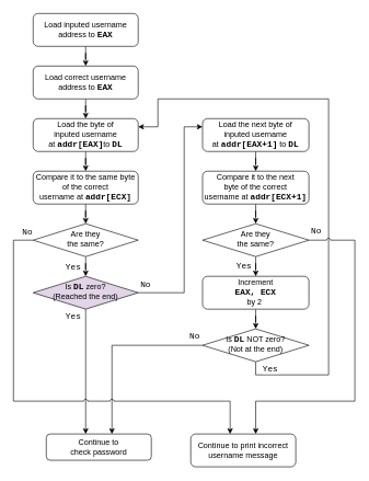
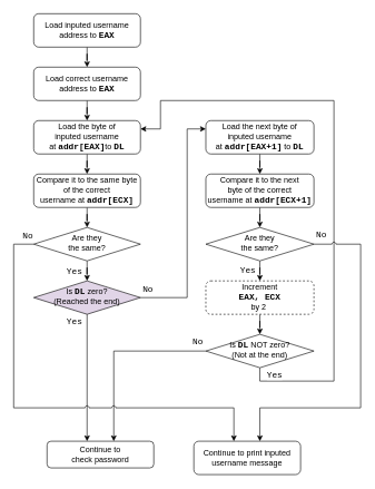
  <mxCell id="0" />
  <mxCell id="1" parent="0" />
  <mxCell id="2" value="" style="edgeStyle=orthogonalEdgeStyle;rounded=0;orthogonalLoop=1;jettySize=auto;html=1;" parent="1" source="3" target="5" edge="1"><mxGeometry relative="1" as="geometry" /></mxCell>
  <mxCell id="3" value="Load inputed username address to &lt;font face=&quot;Courier New&quot; style=&quot;font-size: 13px&quot;&gt;&lt;b&gt;EAX&lt;/b&gt;&lt;/font&gt;" style="rounded=1;whiteSpace=wrap;html=1;fontSize=12;glass=0;strokeWidth=1;shadow=0;" parent="1" vertex="1"><mxGeometry x="50" y="20" width="160" height="50" as="geometry" /></mxCell>
  <mxCell id="4" value="" style="edgeStyle=orthogonalEdgeStyle;rounded=0;orthogonalLoop=1;jettySize=auto;html=1;fontFamily=Courier New;fontSize=13;" parent="1" source="5" target="7" edge="1"><mxGeometry relative="1" as="geometry" /></mxCell>
  <mxCell id="5" value="Load correct username address to &lt;font style=&quot;font-size: 13px&quot; face=&quot;Courier New&quot;&gt;&lt;b&gt;EAX&lt;/b&gt;&lt;/font&gt;" style="rounded=1;whiteSpace=wrap;html=1;fontSize=12;glass=0;strokeWidth=1;shadow=0;" parent="1" vertex="1"><mxGeometry x="50" y="100" width="160" height="50" as="geometry" /></mxCell>
  <mxCell id="6" value="" style="edgeStyle=orthogonalEdgeStyle;rounded=0;orthogonalLoop=1;jettySize=auto;html=1;fontFamily=Courier New;fontSize=13;" parent="1" source="7" target="19" edge="1"><mxGeometry relative="1" as="geometry" /></mxCell>
  <mxCell id="7" value="Load the byte&amp;nbsp;of &lt;br&gt;inputed username at&amp;nbsp;&lt;b&gt;&lt;font face=&quot;Courier New&quot; style=&quot;font-size: 13px&quot;&gt;addr[EAX]&lt;/font&gt;&lt;/b&gt;to &lt;font style=&quot;font-size: 13px&quot; face=&quot;Courier New&quot;&gt;&lt;b&gt;DL&lt;/b&gt;&lt;/font&gt;" style="rounded=1;whiteSpace=wrap;html=1;fontSize=12;glass=0;strokeWidth=1;shadow=0;" parent="1" vertex="1"><mxGeometry x="50" y="180" width="160" height="50" as="geometry" /></mxCell>
  <mxCell id="8" value="" style="edgeStyle=orthogonalEdgeStyle;rounded=0;orthogonalLoop=1;jettySize=auto;html=1;fontFamily=Courier New;fontSize=13;entryX=0.5;entryY=0;entryDx=0;entryDy=0;" parent="1" source="10" target="17" edge="1"><mxGeometry relative="1" as="geometry" /></mxCell>
  <mxCell id="9" value="&lt;font style=&quot;font-size: 13px&quot;&gt;Yes&lt;/font&gt;" style="edgeLabel;html=1;align=center;verticalAlign=middle;resizable=0;points=[];fontSize=13;fontFamily=Courier New;" parent="8" vertex="1" connectable="0"><mxGeometry x="-0.05" y="-1" relative="1" as="geometry"><mxPoint x="-21" y="-1" as="offset" /></mxGeometry></mxCell>
  <mxCell id="10" value="Are they &lt;br&gt;the same?" style="rhombus;whiteSpace=wrap;html=1;shadow=0;fontFamily=Helvetica;fontSize=12;align=center;strokeWidth=1;spacing=6;spacingTop=-4;" parent="1" vertex="1"><mxGeometry x="50" y="340" width="160" height="50" as="geometry" /></mxCell>
  <mxCell id="11" value="" style="edgeStyle=orthogonalEdgeStyle;rounded=0;orthogonalLoop=1;jettySize=auto;html=1;fontFamily=Courier New;fontSize=13;" parent="1" source="12" target="24" edge="1"><mxGeometry relative="1" as="geometry" /></mxCell>
  <mxCell id="12" value="Load the next byte of&lt;br&gt;inputed username at&amp;nbsp;&lt;b&gt;&lt;font face=&quot;Courier New&quot; style=&quot;font-size: 13px&quot;&gt;addr[EAX+1]&lt;/font&gt;&lt;/b&gt;&amp;nbsp;to &lt;font style=&quot;font-size: 13px&quot; face=&quot;Courier New&quot;&gt;&lt;b&gt;DL&lt;/b&gt;&lt;/font&gt;" style="rounded=1;whiteSpace=wrap;html=1;fontSize=12;glass=0;strokeWidth=1;shadow=0;" parent="1" vertex="1"><mxGeometry x="308" y="180" width="162" height="50" as="geometry" /></mxCell>
  <mxCell id="13" value="" style="edgeStyle=orthogonalEdgeStyle;rounded=0;orthogonalLoop=1;jettySize=auto;html=1;fontFamily=Courier New;fontSize=13;entryX=0;entryY=0.25;entryDx=0;entryDy=0;" parent="1" source="17" target="12" edge="1"><mxGeometry relative="1" as="geometry"><mxPoint x="320" y="190" as="targetPoint" /><Array as="points"><mxPoint x="280" y="445" /><mxPoint x="280" y="193" /></Array></mxGeometry></mxCell>
  <mxCell id="14" value="No" style="edgeLabel;html=1;align=center;verticalAlign=middle;resizable=0;points=[];fontSize=13;fontFamily=Courier New;" parent="13" vertex="1" connectable="0"><mxGeometry x="-0.1" y="-2" relative="1" as="geometry"><mxPoint x="-62" y="75" as="offset" /></mxGeometry></mxCell>
  <mxCell id="15" style="edgeStyle=orthogonalEdgeStyle;rounded=0;jumpStyle=arc;jumpSize=6;orthogonalLoop=1;jettySize=auto;html=1;shadow=0;fontFamily=Courier New;fontSize=13;" parent="1" source="17" target="27" edge="1"><mxGeometry relative="1" as="geometry"><Array as="points"><mxPoint x="130" y="610" /><mxPoint x="130" y="610" /></Array></mxGeometry></mxCell>
  <mxCell id="16" value="Yes" style="edgeLabel;html=1;align=center;verticalAlign=middle;resizable=0;points=[];fontSize=13;fontFamily=Courier New;" parent="15" vertex="1" connectable="0"><mxGeometry x="-0.753" relative="1" as="geometry"><mxPoint x="-20" y="-13" as="offset" /></mxGeometry></mxCell>
  <mxCell id="17" value="Is &lt;font face=&quot;Courier New&quot; style=&quot;font-size: 13px&quot;&gt;&lt;b&gt;DL&lt;/b&gt;&lt;/font&gt; zero?&lt;br&gt;(Reached the end)" style="rhombus;whiteSpace=wrap;html=1;shadow=0;fontFamily=Helvetica;fontSize=12;align=center;strokeWidth=1;spacing=6;spacingTop=-4;fillColor=#e1d5e7;" parent="1" vertex="1"><mxGeometry x="50" y="420" width="160" height="50" as="geometry" /></mxCell>
  <mxCell id="18" value="" style="edgeStyle=orthogonalEdgeStyle;rounded=0;orthogonalLoop=1;jettySize=auto;html=1;fontFamily=Courier New;fontSize=13;" parent="1" source="19" target="10" edge="1"><mxGeometry relative="1" as="geometry" /></mxCell>
  <mxCell id="19" value="&lt;span&gt;Compare&amp;nbsp;&lt;/span&gt;&lt;span&gt;it to the same byte of the correct username&amp;nbsp;&lt;/span&gt;at&amp;nbsp;&lt;b&gt;&lt;font style=&quot;font-size: 13px&quot; face=&quot;Courier New&quot;&gt;addr[ECX]&lt;/font&gt;&lt;/b&gt;" style="whiteSpace=wrap;html=1;rounded=1;shadow=0;strokeWidth=1;glass=0;" parent="1" vertex="1"><mxGeometry x="50" y="260" width="160" height="50" as="geometry" /></mxCell>
  <mxCell id="20" value="" style="edgeStyle=orthogonalEdgeStyle;rounded=0;orthogonalLoop=1;jettySize=auto;html=1;fontFamily=Courier New;fontSize=13;" parent="1" source="22" target="26" edge="1"><mxGeometry relative="1" as="geometry"><mxPoint x="368" y="420" as="targetPoint" /></mxGeometry></mxCell>
  <mxCell id="21" value="&lt;font style=&quot;font-size: 13px&quot;&gt;Yes&lt;/font&gt;" style="edgeLabel;html=1;align=center;verticalAlign=middle;resizable=0;points=[];fontSize=13;fontFamily=Courier New;" parent="20" vertex="1" connectable="0"><mxGeometry x="-0.05" y="-1" relative="1" as="geometry"><mxPoint x="-20" y="-3" as="offset" /></mxGeometry></mxCell>
  <mxCell id="22" value="Are they &lt;br&gt;the same?" style="rhombus;whiteSpace=wrap;html=1;shadow=0;fontFamily=Helvetica;fontSize=12;align=center;strokeWidth=1;spacing=6;spacingTop=-4;" parent="1" vertex="1"><mxGeometry x="308" y="340" width="162" height="50" as="geometry" /></mxCell>
  <mxCell id="23" value="" style="edgeStyle=orthogonalEdgeStyle;rounded=0;orthogonalLoop=1;jettySize=auto;html=1;fontFamily=Courier New;fontSize=13;" parent="1" source="24" target="22" edge="1"><mxGeometry relative="1" as="geometry" /></mxCell>
  <mxCell id="24" value="&lt;span&gt;Compare&amp;nbsp;&lt;/span&gt;&lt;span&gt;it to the next &lt;br&gt;byte of the correct username&amp;nbsp;&lt;/span&gt;at&amp;nbsp;&lt;b&gt;&lt;font face=&quot;Courier New&quot; style=&quot;font-size: 13px&quot;&gt;addr[ECX+1]&lt;/font&gt;&lt;/b&gt;" style="whiteSpace=wrap;html=1;rounded=1;shadow=0;strokeWidth=1;glass=0;" parent="1" vertex="1"><mxGeometry x="308" y="260" width="162" height="50" as="geometry" /></mxCell>
  <mxCell id="25" value="" style="edgeStyle=orthogonalEdgeStyle;rounded=0;orthogonalLoop=1;jettySize=auto;html=1;fontFamily=Courier New;fontSize=13;" parent="1" source="26" target="32" edge="1"><mxGeometry relative="1" as="geometry" /></mxCell>
- <mxCell id="26" value="Increment &lt;br&gt;&lt;b&gt;&lt;font style=&quot;font-size: 13px&quot; face=&quot;Courier New&quot;&gt;EAX, ECX&lt;/font&gt;&lt;/b&gt; &lt;br&gt;by 2&amp;nbsp;" style="whiteSpace=wrap;html=1;rounded=1;shadow=0;strokeWidth=1;glass=0;" parent="1" vertex="1"><mxGeometry x="308" y="420" width="162" height="50" as="geometry" /></mxCell>
+ <mxCell id="26" value="Increment &lt;br&gt;&lt;b&gt;&lt;font style=&quot;font-size: 13px&quot; face=&quot;Courier New&quot;&gt;EAX, ECX&lt;/font&gt;&lt;/b&gt; &lt;br&gt;by 2&amp;nbsp;" style="whiteSpace=wrap;html=1;rounded=1;shadow=0;strokeWidth=1;glass=0;dashed=1;" parent="1" vertex="1"><mxGeometry x="308" y="420" width="162" height="50" as="geometry" /></mxCell>
  <mxCell id="27" value="Continue to &lt;br&gt;check password" style="whiteSpace=wrap;html=1;rounded=1;shadow=0;strokeWidth=1;glass=0;" parent="1" vertex="1"><mxGeometry x="70" y="660" width="160" height="40" as="geometry" /></mxCell>
  <mxCell id="28" style="edgeStyle=orthogonalEdgeStyle;rounded=0;orthogonalLoop=1;jettySize=auto;html=1;entryX=1;entryY=0.25;entryDx=0;entryDy=0;fontFamily=Courier New;fontSize=13;exitX=0.5;exitY=1;exitDx=0;exitDy=0;jumpStyle=none;" parent="1" source="32" target="7" edge="1"><mxGeometry relative="1" as="geometry"><Array as="points"><mxPoint x="389" y="570" /><mxPoint x="500" y="570" /><mxPoint x="500" y="150" /><mxPoint x="240" y="150" /><mxPoint x="240" y="193" /></Array></mxGeometry></mxCell>
  <mxCell id="29" value="Yes" style="edgeLabel;html=1;align=center;verticalAlign=middle;resizable=0;points=[];fontSize=13;fontFamily=Courier New;" parent="28" vertex="1" connectable="0"><mxGeometry x="-0.951" y="-1" relative="1" as="geometry"><mxPoint x="19" y="-11" as="offset" /></mxGeometry></mxCell>
  <mxCell id="30" value="" style="edgeStyle=orthogonalEdgeStyle;rounded=0;orthogonalLoop=1;jettySize=auto;html=1;fontFamily=Courier New;fontSize=13;" parent="1" source="32" target="27" edge="1"><mxGeometry relative="1" as="geometry"><Array as="points"><mxPoint x="170" y="525" /></Array></mxGeometry></mxCell>
  <mxCell id="31" value="No" style="edgeLabel;html=1;align=center;verticalAlign=middle;resizable=0;points=[];fontSize=13;fontFamily=Courier New;" parent="30" vertex="1" connectable="0"><mxGeometry x="-0.075" relative="1" as="geometry"><mxPoint x="113" y="-15" as="offset" /></mxGeometry></mxCell>
  <mxCell id="32" value="Is &lt;font face=&quot;Courier New&quot; style=&quot;font-size: 13px&quot;&gt;&lt;b&gt;DL&lt;/b&gt;&lt;/font&gt;&amp;nbsp;NOT zero?&lt;br&gt;(Not at the end)" style="rhombus;whiteSpace=wrap;html=1;shadow=0;fontFamily=Helvetica;fontSize=12;align=center;strokeWidth=1;spacing=6;spacingTop=-4;" parent="1" vertex="1"><mxGeometry x="308" y="500" width="162" height="50" as="geometry" /></mxCell>
- <mxCell id="33" value="Continue to print incorrect &lt;br&gt;username message" style="whiteSpace=wrap;html=1;rounded=1;shadow=0;strokeWidth=1;glass=0;" parent="1" vertex="1"><mxGeometry x="290" y="660" width="160" height="50" as="geometry" /></mxCell>
+ <mxCell id="33" value="Continue to print inputed &lt;br&gt;username message" style="whiteSpace=wrap;html=1;rounded=1;shadow=0;strokeWidth=1;glass=0;" parent="1" vertex="1"><mxGeometry x="290" y="660" width="160" height="50" as="geometry" /></mxCell>
  <mxCell id="34" value="" style="edgeStyle=orthogonalEdgeStyle;rounded=0;orthogonalLoop=1;jettySize=auto;html=1;fontFamily=Courier New;fontSize=13;jumpStyle=arc;jumpSize=6;" parent="1" source="22" target="33" edge="1"><mxGeometry relative="1" as="geometry"><Array as="points"><mxPoint x="540" y="365" /><mxPoint x="540" y="610" /><mxPoint x="389" y="610" /></Array></mxGeometry></mxCell>
  <mxCell id="35" value="No" style="edgeLabel;html=1;align=center;verticalAlign=middle;resizable=0;points=[];fontSize=13;fontFamily=Courier New;" vertex="1" connectable="0" parent="34"><mxGeometry x="-0.93" relative="1" as="geometry"><mxPoint x="-8" y="-15" as="offset" /></mxGeometry></mxCell>
  <mxCell id="36" style="edgeStyle=orthogonalEdgeStyle;rounded=0;jumpStyle=arc;jumpSize=6;orthogonalLoop=1;jettySize=auto;html=1;fontFamily=Courier New;fontSize=13;shadow=0;" parent="1" source="10" target="33" edge="1"><mxGeometry relative="1" as="geometry"><mxPoint x="390" y="660" as="targetPoint" /><Array as="points"><mxPoint x="20" y="365" /><mxPoint x="20" y="610" /><mxPoint x="350" y="610" /></Array></mxGeometry></mxCell>
  <mxCell id="37" value="No" style="edgeLabel;html=1;align=center;verticalAlign=middle;resizable=0;points=[];fontSize=13;fontFamily=Courier New;" parent="36" vertex="1" connectable="0"><mxGeometry x="-0.956" y="-3" relative="1" as="geometry"><mxPoint x="4" y="-10" as="offset" /></mxGeometry></mxCell>
